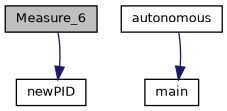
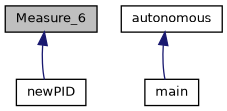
  digraph {
    rankdir=TB
    node [color=black fillcolor=white fontname=Helvetica fontsize=10 shape=record style=filled]
    edge [color=midnightblue dir=back fontname=Helvetica fontsize=10 labelfontname=Helvetica labelfontsize=10 style=solid]
    n1 [fillcolor=grey75 fontcolor=black height=0.2 label=Measure_6 width=0.4]
    n2 [height=0.2 label=newPID width=0.4]
    n3 [height=0.2 label=autonomous width=0.4]
    n4 [height=0.2 label=main width=0.4]
-   n2 -> n1
-   n4 -> n3
+   n1 -> n2
+   n3 -> n4
  }
